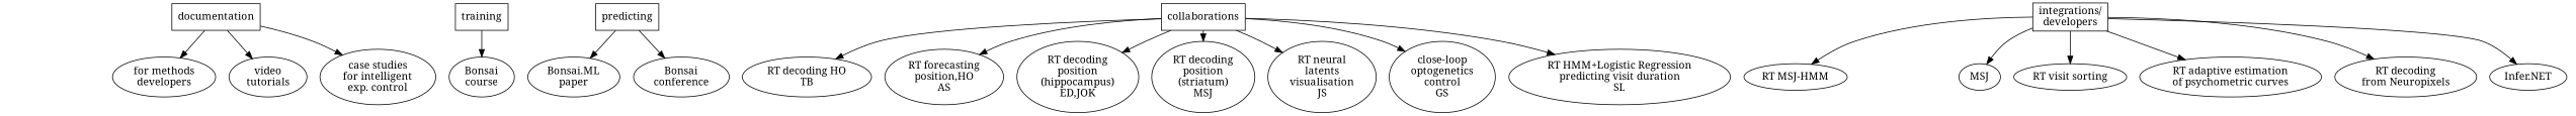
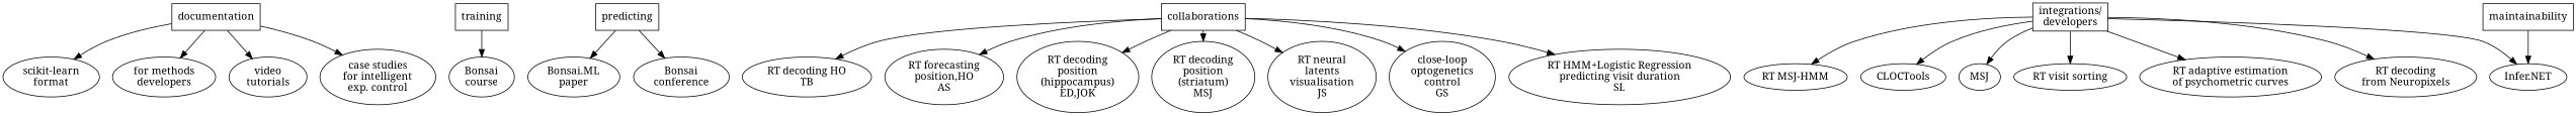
  digraph {
    fontname="Noto Serif"
    ranksep=0.2
    node [fontname="Noto Serif"]
    edge [fontname="Noto Serif"]
    documentation [shape=box]
+   "scikit-learn\nformat"
    "for methods\ndevelopers"
    "video\ntutorials"
    "case studies\nfor intelligent\nexp. control"
    training [shape=box]
    "Bonsai\ncourse"
    n8 [label=predicting shape=box]
    "Bonsai.ML\npaper"
    "Bonsai\nconference"
    collaborations [shape=box]
    "RT decoding HO\nTB"
    "RT forecasting\nposition,HO\nAS"
    "RT decoding\nposition\n(hippocampus)\nED,JOK"
    "RT decoding\nposition\n(striatum)\nMSJ"
    "RT neural\nlatents\nvisualisation\nJS"
    "close-loop\noptogenetics\ncontrol\nGS"
    "RT HMM+Logistic Regression\npredicting visit duration\nSL"
    n19 [label=<integrations/<br/>developers> shape=box]
    n20 [label="RT MSJ-HMM"]
+   CLOCTools
    n22 [label=MSJ]
    "Infer.NET"
    n24 [label="RT visit sorting"]
    "RT adaptive estimation\nof psychometric curves"
    "RT decoding\nfrom Neuropixels"
+   maintainability [shape=box]
+   documentation -> "scikit-learn\nformat"
    documentation -> "for methods\ndevelopers"
    documentation -> "video\ntutorials"
    documentation -> "case studies\nfor intelligent\nexp. control"
    training -> "Bonsai\ncourse"
    n8 -> "Bonsai.ML\npaper"
    n8 -> "Bonsai\nconference"
    collaborations -> "RT decoding HO\nTB"
    collaborations -> "RT forecasting\nposition,HO\nAS"
    collaborations -> "RT decoding\nposition\n(hippocampus)\nED,JOK"
    collaborations -> "RT decoding\nposition\n(striatum)\nMSJ"
    collaborations -> "RT neural\nlatents\nvisualisation\nJS"
    collaborations -> "close-loop\noptogenetics\ncontrol\nGS"
    collaborations -> "RT HMM+Logistic Regression\npredicting visit duration\nSL"
    n19 -> n20
+   n19 -> CLOCTools
    n19 -> n22
    n19 -> "Infer.NET"
    n19 -> n24
    n19 -> "RT adaptive estimation\nof psychometric curves"
    n19 -> "RT decoding\nfrom Neuropixels"
+   maintainability -> "Infer.NET"
  }
